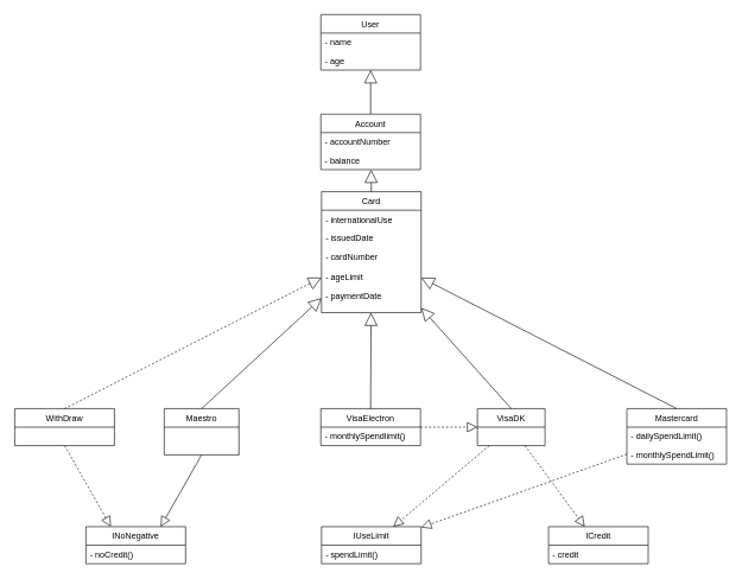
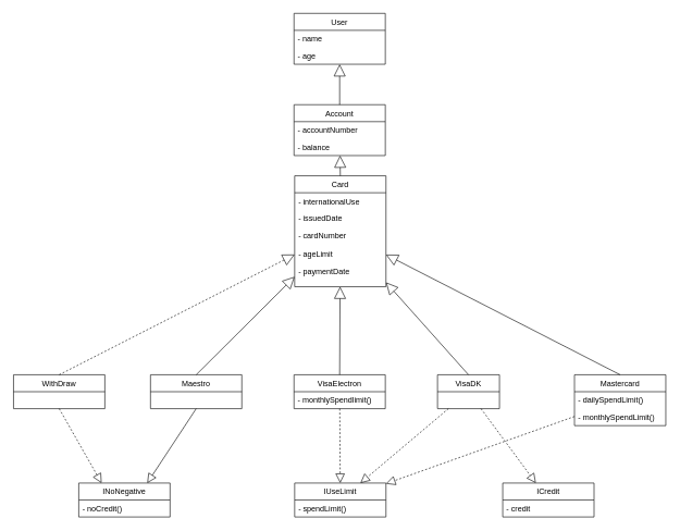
  <mxCell id="0" />
  <mxCell id="1" parent="0" />
- <mxCell id="2" value="Maestro" style="swimlane;fontStyle=0;childLayout=stackLayout;horizontal=1;startSize=26;fillColor=none;horizontalStack=0;resizeParent=1;resizeParentMax=0;resizeLast=0;collapsible=1;marginBottom=0;" vertex="1" parent="1"><mxGeometry x="230" y="574" width="105" height="65" as="geometry" /></mxCell>
+ <mxCell id="2" value="Maestro" style="swimlane;fontStyle=0;childLayout=stackLayout;horizontal=1;startSize=26;fillColor=none;horizontalStack=0;resizeParent=1;resizeParentMax=0;resizeLast=0;collapsible=1;marginBottom=0;" vertex="1" parent="1"><mxGeometry x="230" y="574" width="140" height="52" as="geometry" /></mxCell>
  <mxCell id="3" value="WithDraw" style="swimlane;fontStyle=0;childLayout=stackLayout;horizontal=1;startSize=26;fillColor=none;horizontalStack=0;resizeParent=1;resizeParentMax=0;resizeLast=0;collapsible=1;marginBottom=0;" vertex="1" parent="1"><mxGeometry x="20" y="574" width="140" height="52" as="geometry" /></mxCell>
  <mxCell id="4" value="VisaElectron" style="swimlane;fontStyle=0;childLayout=stackLayout;horizontal=1;startSize=26;fillColor=none;horizontalStack=0;resizeParent=1;resizeParentMax=0;resizeLast=0;collapsible=1;marginBottom=0;" vertex="1" parent="1"><mxGeometry x="450" y="574" width="140" height="52" as="geometry" /></mxCell>
  <mxCell id="5" value="- monthlySpendlimit()" style="text;strokeColor=none;fillColor=none;align=left;verticalAlign=top;spacingLeft=4;spacingRight=4;overflow=hidden;rotatable=0;points=[[0,0.5],[1,0.5]];portConstraint=eastwest;" vertex="1" parent="4"><mxGeometry y="26" width="140" height="26" as="geometry" /></mxCell>
  <mxCell id="6" value="VisaDK" style="swimlane;fontStyle=0;childLayout=stackLayout;horizontal=1;startSize=26;fillColor=none;horizontalStack=0;resizeParent=1;resizeParentMax=0;resizeLast=0;collapsible=1;marginBottom=0;" vertex="1" parent="1"><mxGeometry x="670" y="574" width="95" height="52" as="geometry" /></mxCell>
  <mxCell id="7" value="Mastercard" style="swimlane;fontStyle=0;childLayout=stackLayout;horizontal=1;startSize=26;fillColor=none;horizontalStack=0;resizeParent=1;resizeParentMax=0;resizeLast=0;collapsible=1;marginBottom=0;" vertex="1" parent="1"><mxGeometry x="880" y="574" width="140" height="78" as="geometry" /></mxCell>
  <mxCell id="8" value="- dailySpendLimit()" style="text;strokeColor=none;fillColor=none;align=left;verticalAlign=top;spacingLeft=4;spacingRight=4;overflow=hidden;rotatable=0;points=[[0,0.5],[1,0.5]];portConstraint=eastwest;" vertex="1" parent="7"><mxGeometry y="26" width="140" height="26" as="geometry" /></mxCell>
  <mxCell id="9" value="- monthlySpendLimit()" style="text;strokeColor=none;fillColor=none;align=left;verticalAlign=top;spacingLeft=4;spacingRight=4;overflow=hidden;rotatable=0;points=[[0,0.5],[1,0.5]];portConstraint=eastwest;" vertex="1" parent="7"><mxGeometry y="52" width="140" height="26" as="geometry" /></mxCell>
  <mxCell id="10" value="User" style="swimlane;fontStyle=0;childLayout=stackLayout;horizontal=1;startSize=26;fillColor=none;horizontalStack=0;resizeParent=1;resizeParentMax=0;resizeLast=0;collapsible=1;marginBottom=0;" vertex="1" parent="1"><mxGeometry x="450" y="20" width="140" height="78" as="geometry"><mxRectangle x="560" y="50" width="60" height="26" as="alternateBounds" /></mxGeometry></mxCell>
  <mxCell id="11" value="- name" style="text;strokeColor=none;fillColor=none;align=left;verticalAlign=top;spacingLeft=4;spacingRight=4;overflow=hidden;rotatable=0;points=[[0,0.5],[1,0.5]];portConstraint=eastwest;" vertex="1" parent="10"><mxGeometry y="26" width="140" height="26" as="geometry" /></mxCell>
  <mxCell id="12" value="- age" style="text;strokeColor=none;fillColor=none;align=left;verticalAlign=top;spacingLeft=4;spacingRight=4;overflow=hidden;rotatable=0;points=[[0,0.5],[1,0.5]];portConstraint=eastwest;" vertex="1" parent="10"><mxGeometry y="52" width="140" height="26" as="geometry" /></mxCell>
  <mxCell id="13" value="Account" style="swimlane;fontStyle=0;childLayout=stackLayout;horizontal=1;startSize=26;fillColor=none;horizontalStack=0;resizeParent=1;resizeParentMax=0;resizeLast=0;collapsible=1;marginBottom=0;" vertex="1" parent="1"><mxGeometry x="450" y="160" width="140" height="78" as="geometry" /></mxCell>
  <mxCell id="14" value="- accountNumber" style="text;strokeColor=none;fillColor=none;align=left;verticalAlign=top;spacingLeft=4;spacingRight=4;overflow=hidden;rotatable=0;points=[[0,0.5],[1,0.5]];portConstraint=eastwest;" vertex="1" parent="13"><mxGeometry y="26" width="140" height="26" as="geometry" /></mxCell>
  <mxCell id="15" value="- balance" style="text;strokeColor=none;fillColor=none;align=left;verticalAlign=top;spacingLeft=4;spacingRight=4;overflow=hidden;rotatable=0;points=[[0,0.5],[1,0.5]];portConstraint=eastwest;" vertex="1" parent="13"><mxGeometry y="52" width="140" height="26" as="geometry" /></mxCell>
  <mxCell id="16" value="Card" style="swimlane;fontStyle=0;childLayout=stackLayout;horizontal=1;startSize=26;fillColor=none;horizontalStack=0;resizeParent=1;resizeParentMax=0;resizeLast=0;collapsible=1;marginBottom=0;" vertex="1" parent="1"><mxGeometry x="451" y="269" width="140" height="170" as="geometry" /></mxCell>
  <mxCell id="17" value="- internationalUse" style="text;strokeColor=none;fillColor=none;align=left;verticalAlign=top;spacingLeft=4;spacingRight=4;overflow=hidden;rotatable=0;points=[[0,0.5],[1,0.5]];portConstraint=eastwest;" vertex="1" parent="16"><mxGeometry y="26" width="140" height="26" as="geometry" /></mxCell>
  <mxCell id="18" value="- issuedDate" style="text;strokeColor=none;fillColor=none;align=left;verticalAlign=top;spacingLeft=4;spacingRight=4;overflow=hidden;rotatable=0;points=[[0,0.5],[1,0.5]];portConstraint=eastwest;" vertex="1" parent="16"><mxGeometry y="52" width="140" height="26" as="geometry" /></mxCell>
  <mxCell id="19" value="- cardNumber&#10;&#10;- ageLimit&#10;&#10;- paymentDate" style="text;strokeColor=none;fillColor=none;align=left;verticalAlign=top;spacingLeft=4;spacingRight=4;overflow=hidden;rotatable=0;points=[[0,0.5],[1,0.5]];portConstraint=eastwest;" vertex="1" parent="16"><mxGeometry y="78" width="140" height="92" as="geometry" /></mxCell>
  <mxCell id="20" value="IUseLimit" style="swimlane;fontStyle=0;childLayout=stackLayout;horizontal=1;startSize=26;fillColor=none;horizontalStack=0;resizeParent=1;resizeParentMax=0;resizeLast=0;collapsible=1;marginBottom=0;" vertex="1" parent="1"><mxGeometry x="451" y="740" width="140" height="52" as="geometry" /></mxCell>
  <mxCell id="21" value="- spendLimit()" style="text;strokeColor=none;fillColor=none;align=left;verticalAlign=top;spacingLeft=4;spacingRight=4;overflow=hidden;rotatable=0;points=[[0,0.5],[1,0.5]];portConstraint=eastwest;" vertex="1" parent="20"><mxGeometry y="26" width="140" height="26" as="geometry" /></mxCell>
  <mxCell id="22" value="ICredit" style="swimlane;fontStyle=0;childLayout=stackLayout;horizontal=1;startSize=26;fillColor=none;horizontalStack=0;resizeParent=1;resizeParentMax=0;resizeLast=0;collapsible=1;marginBottom=0;" vertex="1" parent="1"><mxGeometry x="770" y="740" width="140" height="52" as="geometry" /></mxCell>
  <mxCell id="23" value="- credit" style="text;strokeColor=none;fillColor=none;align=left;verticalAlign=top;spacingLeft=4;spacingRight=4;overflow=hidden;rotatable=0;points=[[0,0.5],[1,0.5]];portConstraint=eastwest;" vertex="1" parent="22"><mxGeometry y="26" width="140" height="26" as="geometry" /></mxCell>
  <mxCell id="24" value="INoNegative" style="swimlane;fontStyle=0;childLayout=stackLayout;horizontal=1;startSize=26;fillColor=none;horizontalStack=0;resizeParent=1;resizeParentMax=0;resizeLast=0;collapsible=1;marginBottom=0;" vertex="1" parent="1"><mxGeometry x="120" y="740" width="140" height="52" as="geometry" /></mxCell>
  <mxCell id="25" value="- noCredit()" style="text;strokeColor=none;fillColor=none;align=left;verticalAlign=top;spacingLeft=4;spacingRight=4;overflow=hidden;rotatable=0;points=[[0,0.5],[1,0.5]];portConstraint=eastwest;" vertex="1" parent="24"><mxGeometry y="26" width="140" height="26" as="geometry" /></mxCell>
  <mxCell id="26" value="" style="endArrow=block;endSize=16;endFill=0;html=1;exitX=0.5;exitY=0;exitDx=0;exitDy=0;" edge="1" parent="1" source="13" target="10"><mxGeometry width="160" relative="1" as="geometry"><mxPoint x="490" y="420" as="sourcePoint" /><mxPoint x="519" y="102" as="targetPoint" /></mxGeometry></mxCell>
  <mxCell id="27" value="" style="endArrow=block;endSize=16;endFill=0;html=1;exitX=0.5;exitY=0;exitDx=0;exitDy=0;" edge="1" parent="1" source="16" target="13"><mxGeometry width="160" relative="1" as="geometry"><mxPoint x="530" y="170" as="sourcePoint" /><mxPoint x="530" y="108" as="targetPoint" /></mxGeometry></mxCell>
  <mxCell id="28" value="" style="endArrow=block;endSize=16;endFill=0;html=1;exitX=0.5;exitY=0;exitDx=0;exitDy=0;dashed=1;" edge="1" parent="1" source="3" target="16"><mxGeometry width="160" relative="1" as="geometry"><mxPoint x="540" y="180" as="sourcePoint" /><mxPoint x="540" y="118" as="targetPoint" /></mxGeometry></mxCell>
  <mxCell id="29" value="" style="endArrow=block;endSize=16;endFill=0;html=1;exitX=0.5;exitY=0;exitDx=0;exitDy=0;" edge="1" parent="1" source="2" target="16"><mxGeometry width="160" relative="1" as="geometry"><mxPoint x="550" y="190" as="sourcePoint" /><mxPoint x="550" y="128" as="targetPoint" /></mxGeometry></mxCell>
  <mxCell id="30" value="" style="endArrow=block;endSize=16;endFill=0;html=1;exitX=0.5;exitY=0;exitDx=0;exitDy=0;" edge="1" parent="1" source="4" target="16"><mxGeometry width="160" relative="1" as="geometry"><mxPoint x="560" y="200" as="sourcePoint" /><mxPoint x="560" y="138" as="targetPoint" /></mxGeometry></mxCell>
  <mxCell id="31" value="" style="endArrow=block;endSize=16;endFill=0;html=1;exitX=0.5;exitY=0;exitDx=0;exitDy=0;" edge="1" parent="1" source="6" target="16"><mxGeometry width="160" relative="1" as="geometry"><mxPoint x="570" y="210" as="sourcePoint" /><mxPoint x="570" y="148" as="targetPoint" /></mxGeometry></mxCell>
  <mxCell id="32" value="" style="endArrow=block;endSize=16;endFill=0;html=1;exitX=0.5;exitY=0;exitDx=0;exitDy=0;" edge="1" parent="1" source="7" target="16"><mxGeometry width="160" relative="1" as="geometry"><mxPoint x="580" y="220" as="sourcePoint" /><mxPoint x="580" y="158" as="targetPoint" /></mxGeometry></mxCell>
  <mxCell id="33" value="" style="endArrow=block;dashed=1;endFill=0;endSize=12;html=1;exitX=0.5;exitY=1;exitDx=0;exitDy=0;entryX=0.25;entryY=0;entryDx=0;entryDy=0;" edge="1" parent="1" source="3" target="24"><mxGeometry width="160" relative="1" as="geometry"><mxPoint x="490" y="630" as="sourcePoint" /><mxPoint x="650" y="630" as="targetPoint" /></mxGeometry></mxCell>
  <mxCell id="34" value="" style="endArrow=block;dashed=0;endFill=0;endSize=12;html=1;exitX=0.5;exitY=1;exitDx=0;exitDy=0;entryX=0.75;entryY=0;entryDx=0;entryDy=0;" edge="1" parent="1" source="2" target="24"><mxGeometry width="160" relative="1" as="geometry"><mxPoint x="490" y="630" as="sourcePoint" /><mxPoint x="650" y="630" as="targetPoint" /></mxGeometry></mxCell>
- <mxCell id="35" value="" style="endArrow=block;dashed=1;endFill=0;endSize=12;html=1;" edge="1" parent="1" source="4" target="6"><mxGeometry width="160" relative="1" as="geometry"><mxPoint x="490" y="630" as="sourcePoint" /><mxPoint x="650" y="630" as="targetPoint" /></mxGeometry></mxCell>
+ <mxCell id="35" value="" style="endArrow=block;dashed=1;endFill=0;endSize=12;html=1;" edge="1" parent="1" source="4" target="20"><mxGeometry width="160" relative="1" as="geometry"><mxPoint x="490" y="630" as="sourcePoint" /><mxPoint x="650" y="630" as="targetPoint" /></mxGeometry></mxCell>
  <mxCell id="36" value="" style="endArrow=block;dashed=1;endFill=0;endSize=12;html=1;" edge="1" parent="1" source="6" target="20"><mxGeometry width="160" relative="1" as="geometry"><mxPoint x="490" y="630" as="sourcePoint" /><mxPoint x="660" y="710" as="targetPoint" /></mxGeometry></mxCell>
  <mxCell id="37" value="" style="endArrow=block;dashed=1;endFill=0;endSize=12;html=1;" edge="1" parent="1" source="7" target="20"><mxGeometry width="160" relative="1" as="geometry"><mxPoint x="490" y="630" as="sourcePoint" /><mxPoint x="650" y="630" as="targetPoint" /></mxGeometry></mxCell>
  <mxCell id="38" value="" style="endArrow=block;dashed=1;endFill=0;endSize=12;html=1;" edge="1" parent="1" source="6" target="22"><mxGeometry width="160" relative="1" as="geometry"><mxPoint x="600" y="660" as="sourcePoint" /><mxPoint x="650" y="630" as="targetPoint" /></mxGeometry></mxCell>
